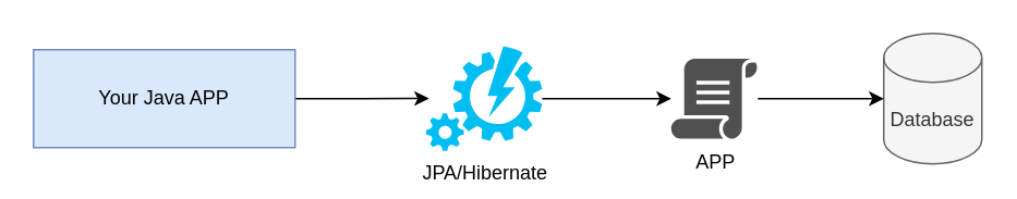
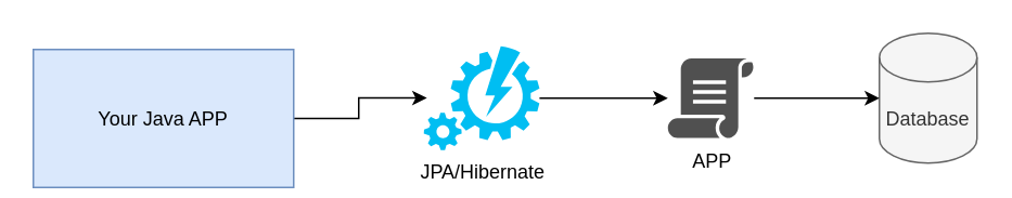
  <mxCell id="0" />
  <mxCell id="1" parent="0" />
  <mxCell id="2" style="edgeStyle=orthogonalEdgeStyle;rounded=0;orthogonalLoop=1;jettySize=auto;html=1;entryX=0.027;entryY=0.498;entryDx=0;entryDy=0;entryPerimeter=0;" edge="1" parent="1" source="3" target="6"><mxGeometry relative="1" as="geometry"><mxPoint x="240" y="60" as="targetPoint" /></mxGeometry></mxCell>
- <mxCell id="3" value="Your Java APP" style="rounded=0;whiteSpace=wrap;html=1;fillColor=#dae8fc;strokeColor=#6c8ebf;" vertex="1" parent="1"><mxGeometry x="20" y="30" width="160" height="60" as="geometry" /></mxCell>
+ <mxCell id="3" value="Your Java APP" style="rounded=0;whiteSpace=wrap;html=1;fillColor=#dae8fc;strokeColor=#6c8ebf;" vertex="1" parent="1"><mxGeometry x="20" y="30" width="160" height="85" as="geometry" /></mxCell>
  <mxCell id="4" value="Database" style="shape=cylinder3;whiteSpace=wrap;html=1;boundedLbl=1;backgroundOutline=1;size=15;fillColor=#f5f5f5;fontColor=#333333;strokeColor=#666666;" vertex="1" parent="1"><mxGeometry x="540" y="20" width="60" height="80" as="geometry" /></mxCell>
  <mxCell id="5" style="edgeStyle=orthogonalEdgeStyle;rounded=0;orthogonalLoop=1;jettySize=auto;html=1;" edge="1" parent="1" source="6" target="7"><mxGeometry relative="1" as="geometry" /></mxCell>
  <mxCell id="6" value="JPA/Hibernate" style="verticalLabelPosition=bottom;html=1;verticalAlign=top;align=center;strokeColor=none;fillColor=#00BEF2;shape=mxgraph.azure.automation;pointerEvents=1;" vertex="1" parent="1"><mxGeometry x="260" y="28" width="71.11" height="64" as="geometry" /></mxCell>
  <mxCell id="7" value="APP" style="sketch=0;pointerEvents=1;shadow=0;dashed=0;html=1;strokeColor=none;fillColor=#505050;labelPosition=center;verticalLabelPosition=bottom;verticalAlign=top;outlineConnect=0;align=center;shape=mxgraph.office.concepts.script;" vertex="1" parent="1"><mxGeometry x="410" y="35.5" width="53" height="49" as="geometry" /></mxCell>
  <mxCell id="8" style="edgeStyle=orthogonalEdgeStyle;rounded=0;orthogonalLoop=1;jettySize=auto;html=1;entryX=0;entryY=0.5;entryDx=0;entryDy=0;entryPerimeter=0;" edge="1" parent="1" source="7" target="4"><mxGeometry relative="1" as="geometry" /></mxCell>
